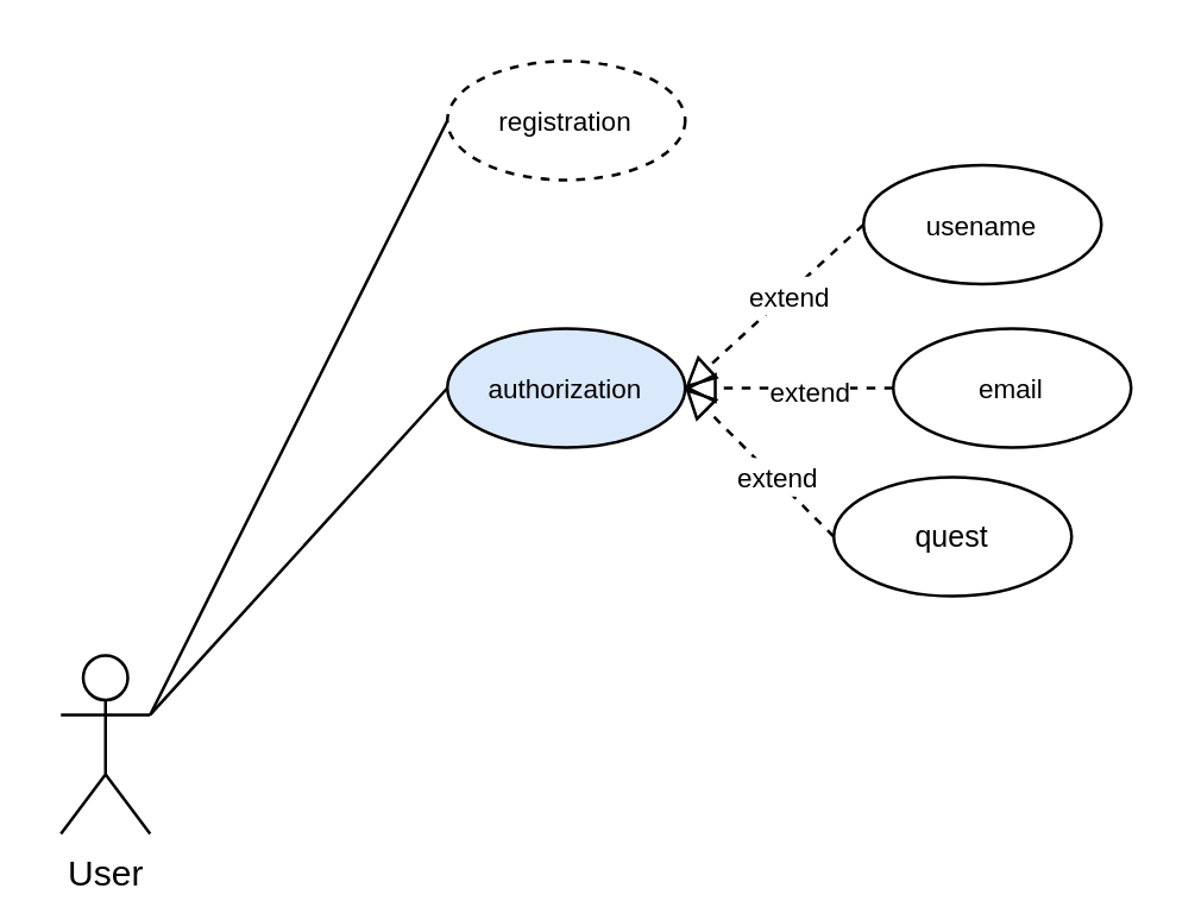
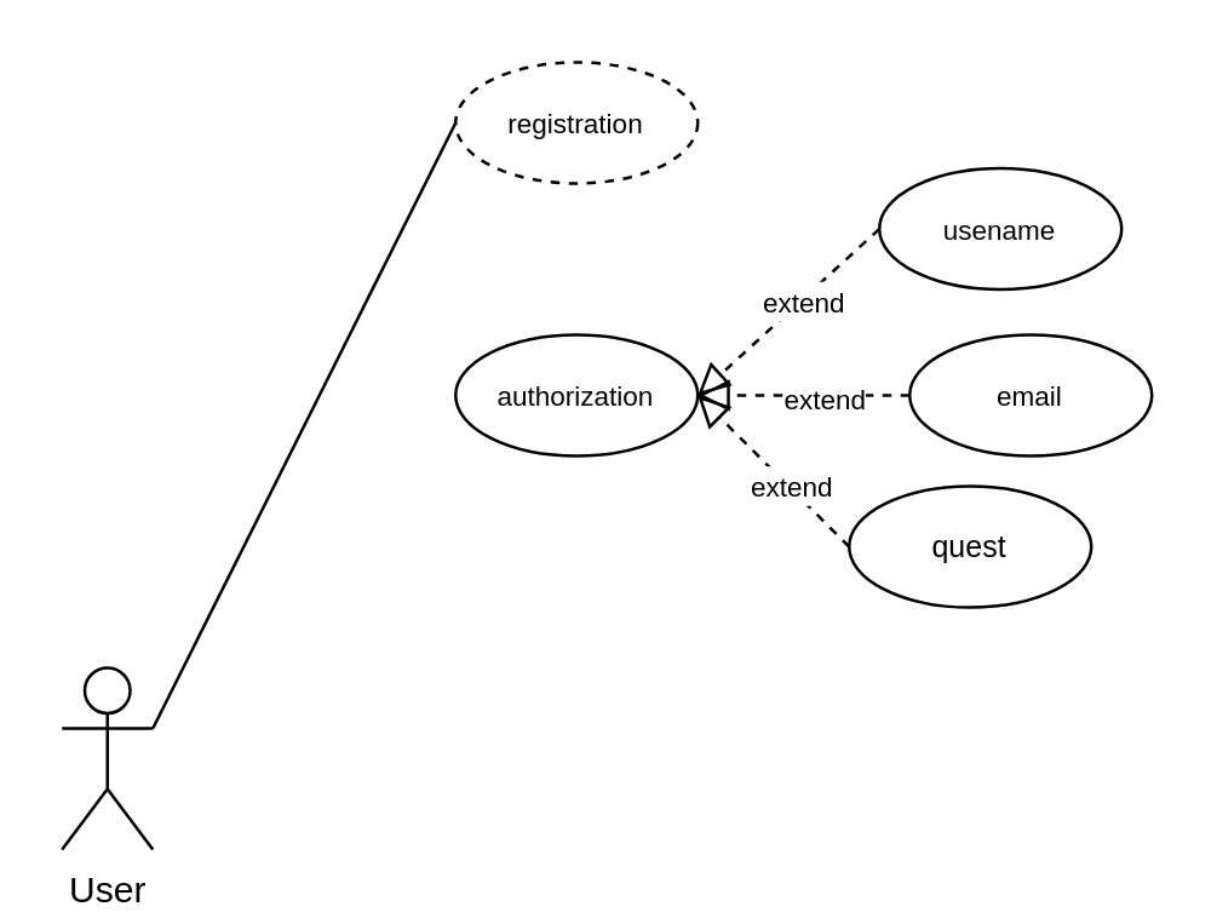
  <mxCell id="0" />
  <mxCell id="1" parent="0" />
- <mxCell id="2" style="rounded=0;orthogonalLoop=1;jettySize=auto;html=1;exitX=1;exitY=0.333;exitDx=0;exitDy=0;exitPerimeter=0;entryX=0;entryY=0.5;entryDx=0;entryDy=0;endArrow=none;endFill=0;" edge="1" parent="1" source="3" target="4"><mxGeometry relative="1" as="geometry" /></mxCell>
  <mxCell id="3" value="User" style="shape=umlActor;verticalLabelPosition=bottom;verticalAlign=top;html=1;outlineConnect=0;" vertex="1" parent="1"><mxGeometry x="20" y="220" width="30" height="60" as="geometry" /></mxCell>
- <mxCell id="4" value="&lt;font style=&quot;font-size: 9px;&quot;&gt;authorization&lt;/font&gt;" style="ellipse;whiteSpace=wrap;html=1;fillColor=#dae8fc;" vertex="1" parent="1"><mxGeometry x="150" y="110" width="80" height="40" as="geometry" /></mxCell>
+ <mxCell id="4" value="&lt;font style=&quot;font-size: 9px;&quot;&gt;authorization&lt;/font&gt;" style="ellipse;whiteSpace=wrap;html=1;" vertex="1" parent="1"><mxGeometry x="150" y="110" width="80" height="40" as="geometry" /></mxCell>
  <mxCell id="5" value="&lt;font style=&quot;font-size: 9px;&quot;&gt;usename&lt;/font&gt;" style="ellipse;whiteSpace=wrap;html=1;" vertex="1" parent="1"><mxGeometry x="290" y="55" width="80" height="40" as="geometry" /></mxCell>
  <mxCell id="6" value="&lt;font style=&quot;font-size: 9px;&quot;&gt;email&lt;/font&gt;" style="ellipse;whiteSpace=wrap;html=1;" vertex="1" parent="1"><mxGeometry x="300" y="110" width="80" height="40" as="geometry" /></mxCell>
  <mxCell id="7" value="&lt;font style=&quot;font-size: 9px;&quot;&gt;registration&lt;/font&gt;" style="ellipse;whiteSpace=wrap;html=1;dashed=1;" vertex="1" parent="1"><mxGeometry x="150" y="20" width="80" height="40" as="geometry" /></mxCell>
  <mxCell id="8" style="rounded=0;orthogonalLoop=1;jettySize=auto;html=1;exitX=1;exitY=0.333;exitDx=0;exitDy=0;exitPerimeter=0;entryX=0;entryY=0.5;entryDx=0;entryDy=0;endArrow=none;endFill=0;" edge="1" parent="1" source="3" target="7"><mxGeometry relative="1" as="geometry"><mxPoint x="60" y="250" as="sourcePoint" /><mxPoint x="160" y="140" as="targetPoint" /></mxGeometry></mxCell>
  <mxCell id="9" value="&lt;font size=&quot;1&quot;&gt;quest&lt;/font&gt;" style="ellipse;whiteSpace=wrap;html=1;" vertex="1" parent="1"><mxGeometry x="280" y="160" width="80" height="40" as="geometry" /></mxCell>
  <mxCell id="10" value="" style="endArrow=block;dashed=1;endFill=0;endSize=8;html=1;rounded=0;entryX=1;entryY=0.5;entryDx=0;entryDy=0;exitX=0;exitY=0.5;exitDx=0;exitDy=0;jumpSize=6;strokeWidth=1;startSize=6;" edge="1" parent="1" source="5" target="4"><mxGeometry width="160" relative="1" as="geometry"><mxPoint x="260" y="140" as="sourcePoint" /><mxPoint x="420" y="140" as="targetPoint" /></mxGeometry></mxCell>
  <mxCell id="11" value="&lt;font style=&quot;font-size: 9px;&quot;&gt;extend&lt;/font&gt;" style="edgeLabel;html=1;align=center;verticalAlign=middle;resizable=0;points=[];" vertex="1" connectable="0" parent="10"><mxGeometry x="-0.172" y="-1" relative="1" as="geometry"><mxPoint y="1" as="offset" /></mxGeometry></mxCell>
  <mxCell id="12" value="" style="endArrow=block;dashed=1;endFill=0;endSize=8;html=1;rounded=0;entryX=1;entryY=0.5;entryDx=0;entryDy=0;exitX=0;exitY=0.5;exitDx=0;exitDy=0;jumpSize=6;strokeWidth=1;startSize=6;" edge="1" parent="1" source="6" target="4"><mxGeometry width="160" relative="1" as="geometry"><mxPoint x="280" y="160" as="sourcePoint" /><mxPoint x="230" y="210" as="targetPoint" /></mxGeometry></mxCell>
  <mxCell id="13" value="&lt;font style=&quot;font-size: 9px;&quot;&gt;extend&lt;/font&gt;" style="edgeLabel;html=1;align=center;verticalAlign=middle;resizable=0;points=[];" vertex="1" connectable="0" parent="12"><mxGeometry x="-0.172" y="-1" relative="1" as="geometry"><mxPoint y="1" as="offset" /></mxGeometry></mxCell>
  <mxCell id="14" value="" style="endArrow=block;dashed=1;endFill=0;endSize=8;html=1;rounded=0;entryX=1;entryY=0.5;entryDx=0;entryDy=0;exitX=0;exitY=0.5;exitDx=0;exitDy=0;jumpSize=6;strokeWidth=1;startSize=6;" edge="1" parent="1" source="9" target="4"><mxGeometry width="160" relative="1" as="geometry"><mxPoint x="290" y="90" as="sourcePoint" /><mxPoint x="240" y="140" as="targetPoint" /></mxGeometry></mxCell>
  <mxCell id="15" value="&lt;font style=&quot;font-size: 9px;&quot;&gt;extend&lt;/font&gt;" style="edgeLabel;html=1;align=center;verticalAlign=middle;resizable=0;points=[];" vertex="1" connectable="0" parent="14"><mxGeometry x="-0.172" y="-1" relative="1" as="geometry"><mxPoint y="1" as="offset" /></mxGeometry></mxCell>
